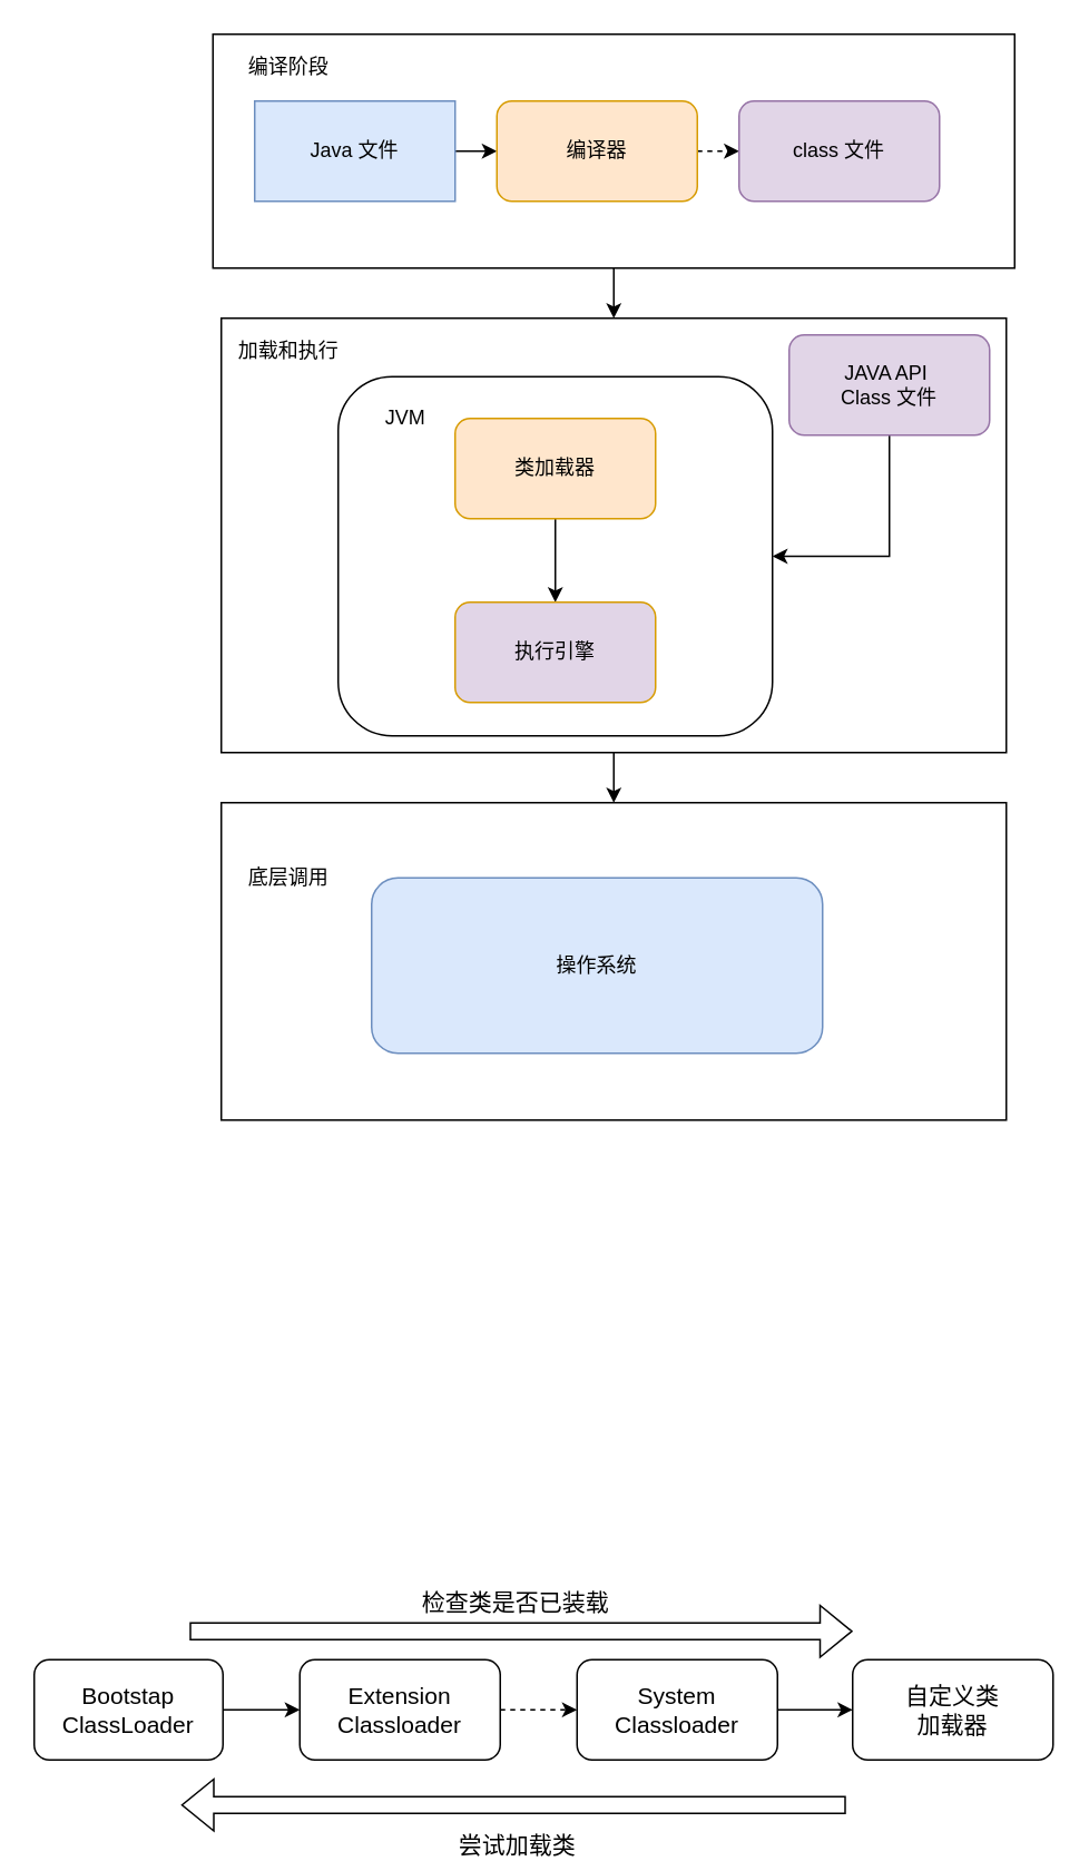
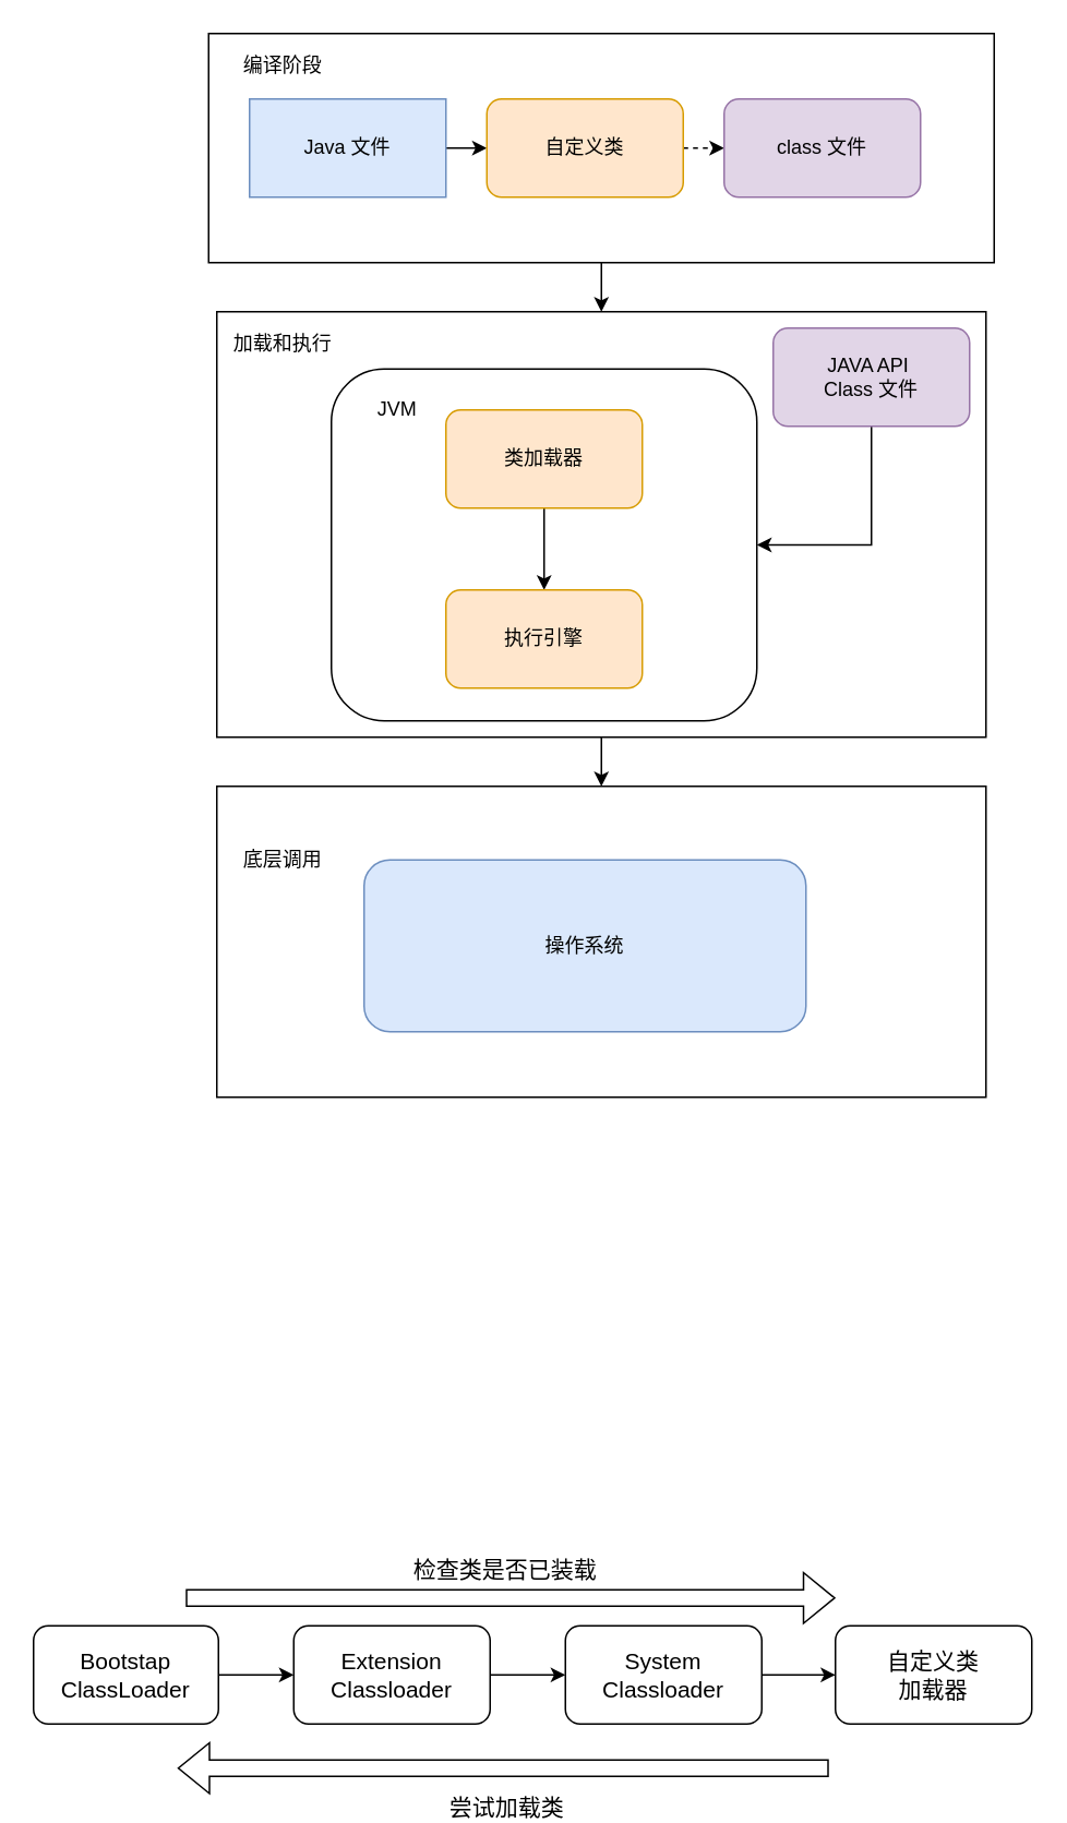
  <mxCell id="0" />
  <mxCell id="1" parent="0" />
  <mxCell id="2" value="" style="edgeStyle=orthogonalEdgeStyle;rounded=0;orthogonalLoop=1;jettySize=auto;html=1;entryX=0.5;entryY=0;entryDx=0;entryDy=0;" parent="1" source="3" target="11" edge="1"><mxGeometry relative="1" as="geometry" /></mxCell>
  <mxCell id="3" value="" style="rounded=0;whiteSpace=wrap;html=1;" parent="1" vertex="1"><mxGeometry x="127" y="20" width="480" height="140" as="geometry" /></mxCell>
  <mxCell id="4" value="编译阶段" style="text;html=1;align=center;verticalAlign=middle;resizable=0;points=[];autosize=1;strokeColor=none;fillColor=none;" parent="1" vertex="1"><mxGeometry x="142" y="30" width="60" height="20" as="geometry" /></mxCell>
  <mxCell id="5" value="" style="edgeStyle=orthogonalEdgeStyle;rounded=0;orthogonalLoop=1;jettySize=auto;html=1;" parent="1" source="6" target="8" edge="1"><mxGeometry relative="1" as="geometry" /></mxCell>
  <mxCell id="6" value="Java 文件" style="rounded=0;whiteSpace=wrap;html=1;fillColor=#dae8fc;strokeColor=#6c8ebf;" parent="1" vertex="1"><mxGeometry x="152" y="60" width="120" height="60" as="geometry" /></mxCell>
  <mxCell id="7" style="edgeStyle=orthogonalEdgeStyle;rounded=0;orthogonalLoop=1;jettySize=auto;html=1;exitX=1;exitY=0.5;exitDx=0;exitDy=0;entryX=0;entryY=0.5;entryDx=0;entryDy=0;dashed=1;" parent="1" source="8" target="9" edge="1"><mxGeometry relative="1" as="geometry" /></mxCell>
- <mxCell id="8" value="编译器" style="rounded=1;whiteSpace=wrap;html=1;fillColor=#ffe6cc;strokeColor=#d79b00;" parent="1" vertex="1"><mxGeometry x="297" y="60" width="120" height="60" as="geometry" /></mxCell>
+ <mxCell id="8" value="自定义类" style="rounded=1;whiteSpace=wrap;html=1;fillColor=#ffe6cc;strokeColor=#d79b00;" parent="1" vertex="1"><mxGeometry x="297" y="60" width="120" height="60" as="geometry" /></mxCell>
  <mxCell id="9" value="class 文件" style="rounded=1;whiteSpace=wrap;html=1;fillColor=#e1d5e7;strokeColor=#9673a6;" parent="1" vertex="1"><mxGeometry x="442" y="60" width="120" height="60" as="geometry" /></mxCell>
  <mxCell id="10" value="" style="edgeStyle=orthogonalEdgeStyle;rounded=0;orthogonalLoop=1;jettySize=auto;html=1;entryX=0.5;entryY=0;entryDx=0;entryDy=0;" parent="1" source="11" target="20" edge="1"><mxGeometry relative="1" as="geometry" /></mxCell>
  <mxCell id="11" value="" style="rounded=0;whiteSpace=wrap;html=1;" parent="1" vertex="1"><mxGeometry x="132" y="190" width="470" height="260" as="geometry" /></mxCell>
  <mxCell id="12" value="加载和执行" style="text;html=1;align=center;verticalAlign=middle;resizable=0;points=[];autosize=1;strokeColor=none;fillColor=none;" parent="1" vertex="1"><mxGeometry x="132" y="200" width="80" height="20" as="geometry" /></mxCell>
  <mxCell id="13" value="" style="rounded=1;whiteSpace=wrap;html=1;" parent="1" vertex="1"><mxGeometry x="202" y="225" width="260" height="215" as="geometry" /></mxCell>
  <mxCell id="14" value="JVM" style="text;html=1;align=center;verticalAlign=middle;resizable=0;points=[];autosize=1;strokeColor=none;fillColor=none;" parent="1" vertex="1"><mxGeometry x="222" y="240" width="40" height="20" as="geometry" /></mxCell>
  <mxCell id="15" value="" style="edgeStyle=orthogonalEdgeStyle;rounded=0;orthogonalLoop=1;jettySize=auto;html=1;" parent="1" source="16" target="17" edge="1"><mxGeometry relative="1" as="geometry" /></mxCell>
  <mxCell id="16" value="类加载器" style="rounded=1;whiteSpace=wrap;html=1;fillColor=#ffe6cc;strokeColor=#d79b00;" parent="1" vertex="1"><mxGeometry x="272" y="250" width="120" height="60" as="geometry" /></mxCell>
- <mxCell id="17" value="执行引擎" style="rounded=1;whiteSpace=wrap;html=1;fillColor=#e1d5e7;strokeColor=#d79b00;" parent="1" vertex="1"><mxGeometry x="272" y="360" width="120" height="60" as="geometry" /></mxCell>
+ <mxCell id="17" value="执行引擎" style="rounded=1;whiteSpace=wrap;html=1;fillColor=#ffe6cc;strokeColor=#d79b00;" parent="1" vertex="1"><mxGeometry x="272" y="360" width="120" height="60" as="geometry" /></mxCell>
  <mxCell id="18" style="edgeStyle=orthogonalEdgeStyle;rounded=0;orthogonalLoop=1;jettySize=auto;html=1;exitX=0.5;exitY=1;exitDx=0;exitDy=0;" parent="1" source="19" target="13" edge="1"><mxGeometry relative="1" as="geometry" /></mxCell>
  <mxCell id="19" value="JAVA API&amp;nbsp;&lt;br&gt;Class 文件" style="rounded=1;whiteSpace=wrap;html=1;fillColor=#e1d5e7;strokeColor=#9673a6;" parent="1" vertex="1"><mxGeometry x="472" y="200" width="120" height="60" as="geometry" /></mxCell>
  <mxCell id="20" value="" style="rounded=0;whiteSpace=wrap;html=1;" parent="1" vertex="1"><mxGeometry x="132" y="480" width="470" height="190" as="geometry" /></mxCell>
  <mxCell id="21" value="操作系统" style="rounded=1;whiteSpace=wrap;html=1;fillColor=#dae8fc;strokeColor=#6c8ebf;" parent="1" vertex="1"><mxGeometry x="222" y="525" width="270" height="105" as="geometry" /></mxCell>
  <mxCell id="22" value="底层调用" style="text;html=1;align=center;verticalAlign=middle;resizable=0;points=[];autosize=1;strokeColor=none;fillColor=none;" parent="1" vertex="1"><mxGeometry x="142" y="515" width="60" height="20" as="geometry" /></mxCell>
  <mxCell id="23" value="" style="edgeStyle=orthogonalEdgeStyle;rounded=0;orthogonalLoop=1;jettySize=auto;html=1;fontSize=14;" edge="1" parent="1" source="24" target="26"><mxGeometry relative="1" as="geometry" /></mxCell>
  <mxCell id="24" value="&lt;font style=&quot;font-size: 14px&quot;&gt;Bootstap ClassLoader&lt;/font&gt;" style="rounded=1;whiteSpace=wrap;html=1;" vertex="1" parent="1"><mxGeometry x="20" y="993" width="113" height="60" as="geometry" /></mxCell>
- <mxCell id="25" value="" style="edgeStyle=orthogonalEdgeStyle;rounded=0;orthogonalLoop=1;jettySize=auto;html=1;fontSize=14;dashed=1;" edge="1" parent="1" source="26" target="28"><mxGeometry relative="1" as="geometry" /></mxCell>
+ <mxCell id="25" value="" style="edgeStyle=orthogonalEdgeStyle;rounded=0;orthogonalLoop=1;jettySize=auto;html=1;fontSize=14;" edge="1" parent="1" source="26" target="28"><mxGeometry relative="1" as="geometry" /></mxCell>
  <mxCell id="26" value="Extension&lt;br&gt;Classloader" style="rounded=1;whiteSpace=wrap;html=1;fontSize=14;" vertex="1" parent="1"><mxGeometry x="179" y="993" width="120" height="60" as="geometry" /></mxCell>
  <mxCell id="27" value="" style="edgeStyle=orthogonalEdgeStyle;rounded=0;orthogonalLoop=1;jettySize=auto;html=1;fontSize=14;" edge="1" parent="1" source="28" target="29"><mxGeometry relative="1" as="geometry" /></mxCell>
  <mxCell id="28" value="System&lt;br&gt;Classloader" style="rounded=1;whiteSpace=wrap;html=1;fontSize=14;" vertex="1" parent="1"><mxGeometry x="345" y="993" width="120" height="60" as="geometry" /></mxCell>
  <mxCell id="29" value="自定义类&lt;br&gt;加载器" style="rounded=1;whiteSpace=wrap;html=1;fontSize=14;" vertex="1" parent="1"><mxGeometry x="510" y="993" width="120" height="60" as="geometry" /></mxCell>
  <mxCell id="30" value="" style="shape=flexArrow;endArrow=classic;html=1;rounded=0;fontSize=14;" edge="1" parent="1"><mxGeometry width="50" height="50" relative="1" as="geometry"><mxPoint x="113" y="976" as="sourcePoint" /><mxPoint x="510" y="976" as="targetPoint" /></mxGeometry></mxCell>
  <mxCell id="31" value="检查类是否已装载" style="edgeLabel;html=1;align=center;verticalAlign=middle;resizable=0;points=[];fontSize=14;" vertex="1" connectable="0" parent="30"><mxGeometry x="0.152" y="-2" relative="1" as="geometry"><mxPoint x="-35" y="-20" as="offset" /></mxGeometry></mxCell>
  <mxCell id="32" value="" style="shape=flexArrow;endArrow=classic;html=1;rounded=0;fontSize=14;" edge="1" parent="1"><mxGeometry width="50" height="50" relative="1" as="geometry"><mxPoint x="506" y="1080" as="sourcePoint" /><mxPoint x="108" y="1080" as="targetPoint" /></mxGeometry></mxCell>
  <mxCell id="33" value="尝试加载类" style="edgeLabel;html=1;align=center;verticalAlign=middle;resizable=0;points=[];fontSize=14;" vertex="1" connectable="0" parent="32"><mxGeometry x="0.152" y="-2" relative="1" as="geometry"><mxPoint x="31" y="25" as="offset" /></mxGeometry></mxCell>
